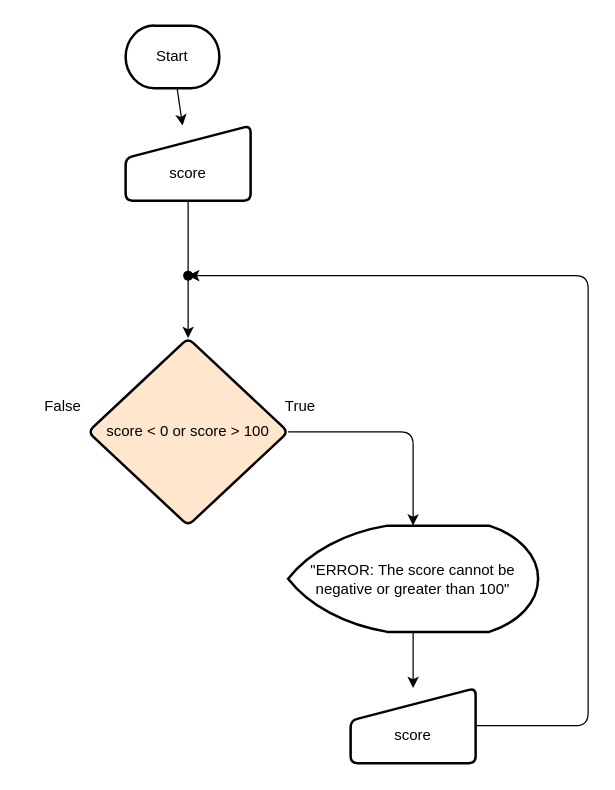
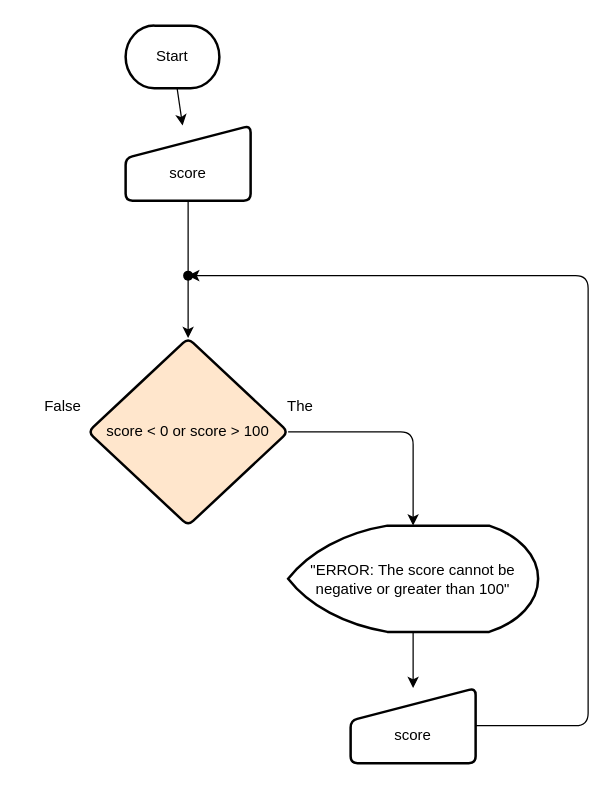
  <mxCell id="0" />
  <mxCell id="1" parent="0" />
  <mxCell id="2" value="" style="edgeStyle=none;html=1;" edge="1" parent="1" source="3" target="5"><mxGeometry relative="1" as="geometry" /></mxCell>
  <mxCell id="3" value="Start" style="strokeWidth=2;html=1;shape=mxgraph.flowchart.terminator;whiteSpace=wrap;" vertex="1" parent="1"><mxGeometry x="100" y="20" width="75" height="50" as="geometry" /></mxCell>
  <mxCell id="4" value="" style="edgeStyle=none;html=1;startArrow=none;" edge="1" parent="1" source="13" target="7"><mxGeometry relative="1" as="geometry" /></mxCell>
  <mxCell id="5" value="&lt;br&gt;score" style="html=1;strokeWidth=2;shape=manualInput;whiteSpace=wrap;rounded=1;size=26;arcSize=11;" vertex="1" parent="1"><mxGeometry x="100" y="100" width="100" height="60" as="geometry" /></mxCell>
  <mxCell id="6" value="" style="edgeStyle=none;html=1;" edge="1" parent="1" source="7" target="9"><mxGeometry relative="1" as="geometry"><Array as="points"><mxPoint x="330" y="345" /></Array></mxGeometry></mxCell>
  <mxCell id="7" value="score &amp;lt; 0 or score &amp;gt; 100" style="rhombus;whiteSpace=wrap;html=1;strokeWidth=2;rounded=1;arcSize=11;fillColor=#ffe6cc;" vertex="1" parent="1"><mxGeometry x="70" y="270" width="160" height="150" as="geometry" /></mxCell>
  <mxCell id="8" value="" style="edgeStyle=none;html=1;" edge="1" parent="1" source="9" target="12"><mxGeometry relative="1" as="geometry" /></mxCell>
  <mxCell id="9" value="&quot;ERROR: The score cannot be negative or greater than 100&quot;" style="strokeWidth=2;html=1;shape=mxgraph.flowchart.display;whiteSpace=wrap;" vertex="1" parent="1"><mxGeometry x="230" y="420" width="200" height="85" as="geometry" /></mxCell>
- <mxCell id="10" value="True" style="text;html=1;strokeColor=none;fillColor=none;align=center;verticalAlign=middle;whiteSpace=wrap;rounded=0;" vertex="1" parent="1"><mxGeometry x="210" y="310" width="60" height="30" as="geometry" /></mxCell>
+ <mxCell id="10" value="The" style="text;html=1;strokeColor=none;fillColor=none;align=center;verticalAlign=middle;whiteSpace=wrap;rounded=0;" vertex="1" parent="1"><mxGeometry x="210" y="310" width="60" height="30" as="geometry" /></mxCell>
  <mxCell id="11" value="" style="edgeStyle=none;html=1;" edge="1" parent="1" source="12" target="13"><mxGeometry relative="1" as="geometry"><Array as="points"><mxPoint x="470" y="580" /><mxPoint x="470" y="380" /><mxPoint x="470" y="220" /></Array></mxGeometry></mxCell>
  <mxCell id="12" value="&lt;br&gt;score" style="html=1;strokeWidth=2;shape=manualInput;whiteSpace=wrap;rounded=1;size=26;arcSize=11;" vertex="1" parent="1"><mxGeometry x="280" y="550" width="100" height="60" as="geometry" /></mxCell>
  <mxCell id="13" value="" style="shape=waypoint;sketch=0;size=6;pointerEvents=1;points=[];fillColor=default;resizable=0;rotatable=0;perimeter=centerPerimeter;snapToPoint=1;strokeWidth=2;rounded=1;arcSize=11;" vertex="1" parent="1"><mxGeometry x="130" y="200" width="40" height="40" as="geometry" /></mxCell>
  <mxCell id="14" value="" style="edgeStyle=none;html=1;endArrow=none;" edge="1" parent="1" source="5" target="13"><mxGeometry relative="1" as="geometry"><mxPoint x="150" y="160" as="sourcePoint" /><mxPoint x="150" y="270" as="targetPoint" /></mxGeometry></mxCell>
  <mxCell id="15" value="False" style="text;html=1;strokeColor=none;fillColor=none;align=center;verticalAlign=middle;whiteSpace=wrap;rounded=0;" vertex="1" parent="1"><mxGeometry x="20" y="310" width="60" height="30" as="geometry" /></mxCell>
